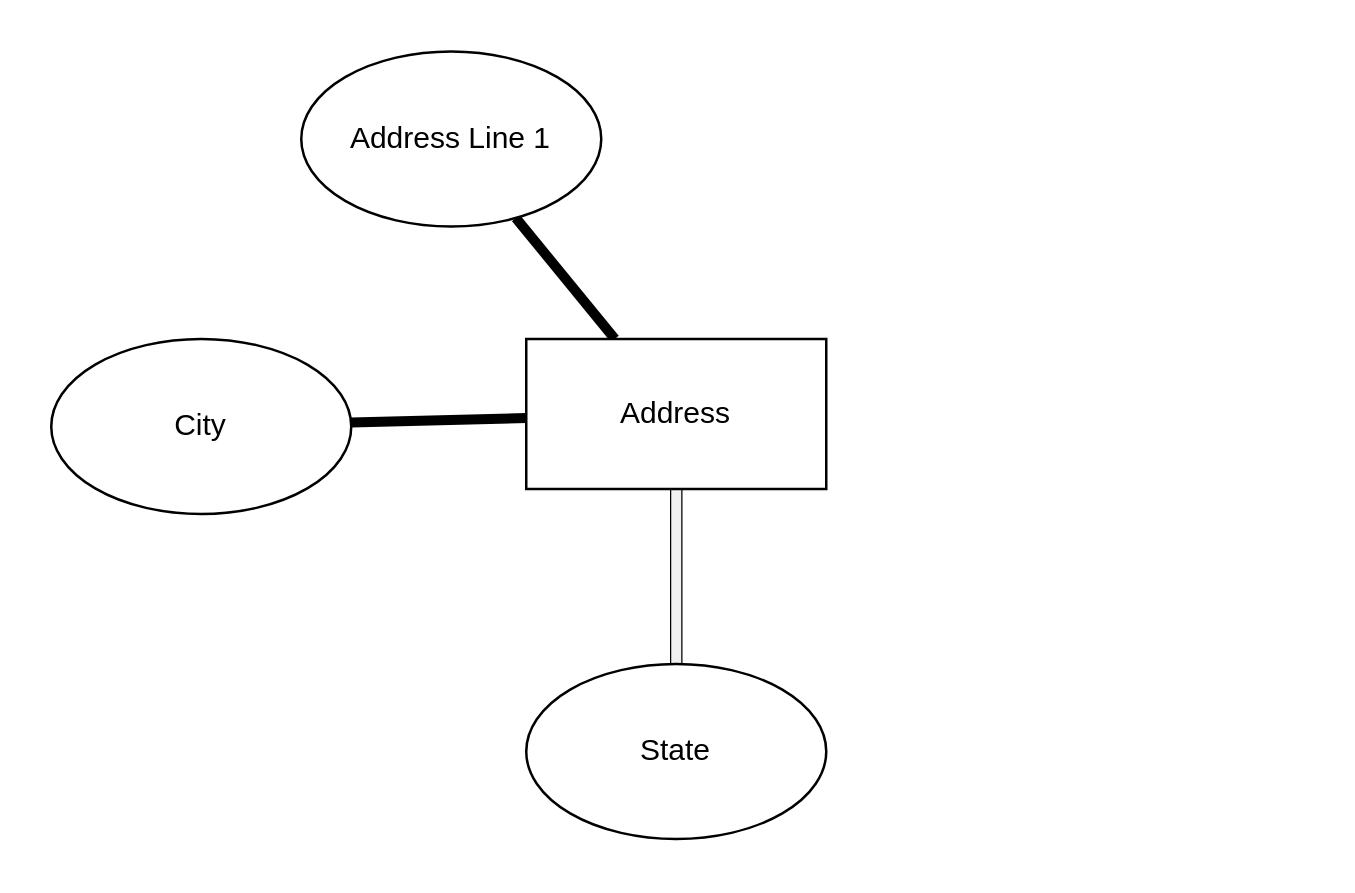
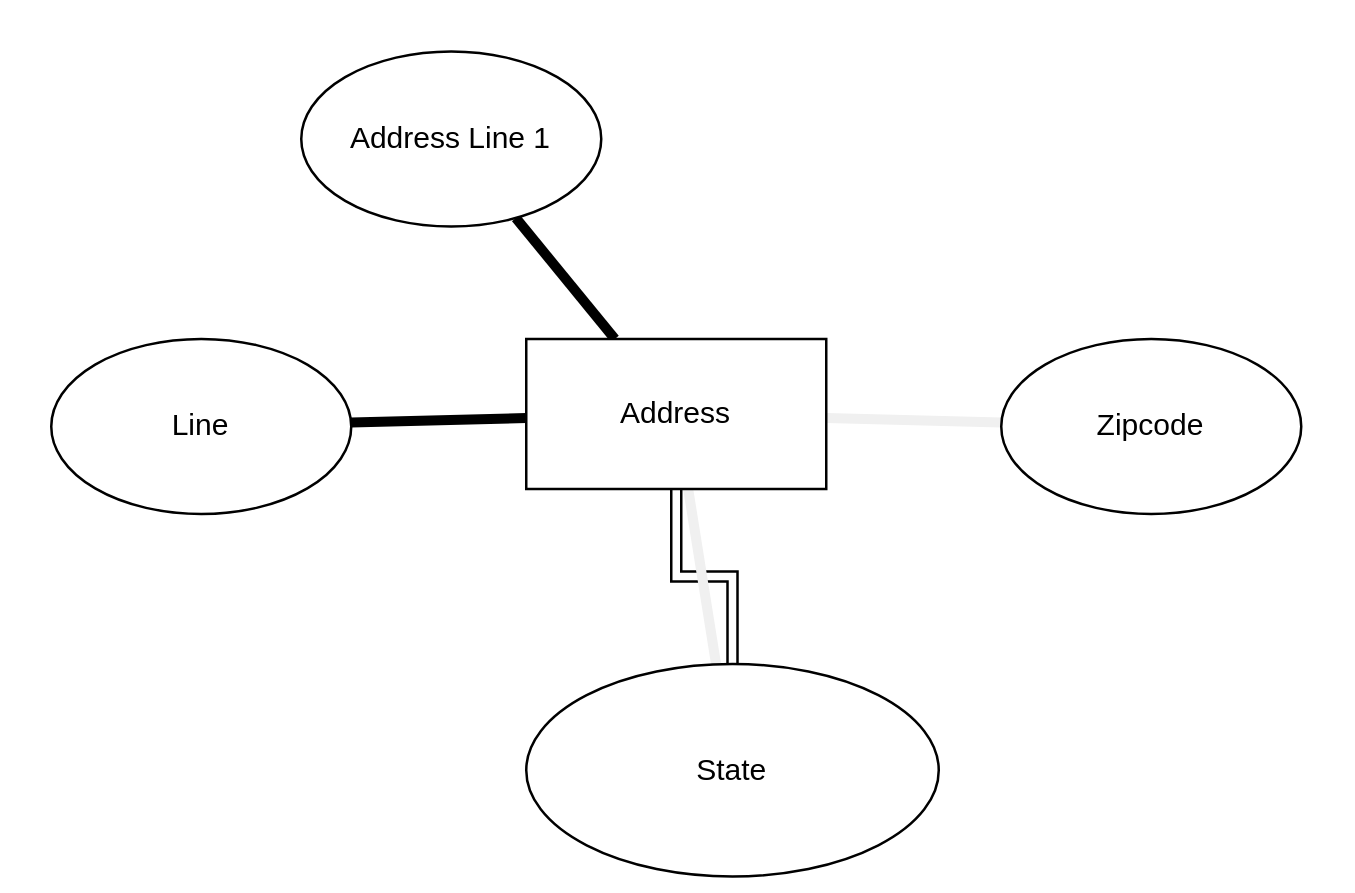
  <mxCell id="0" />
  <mxCell id="1" parent="0" />
  <mxCell id="2" value="" style="rounded=0;orthogonalLoop=1;jettySize=auto;html=1;endArrow=none;endFill=0;strokeWidth=4;" edge="1" parent="1" source="7" target="11"><mxGeometry relative="1" as="geometry" /></mxCell>
  <mxCell id="3" value="" style="rounded=0;orthogonalLoop=1;jettySize=auto;html=1;endArrow=none;endFill=0;strokeWidth=4;" edge="1" parent="1" source="7" target="8"><mxGeometry relative="1" as="geometry" /></mxCell>
+ <mxCell id="4" value="" style="rounded=0;orthogonalLoop=1;jettySize=auto;html=1;endArrow=none;endFill=0;strokeColor=#F0F0F0;strokeWidth=4;" edge="1" parent="1" source="7" target="9"><mxGeometry relative="1" as="geometry" /></mxCell>
  <mxCell id="5" value="" style="edgeStyle=orthogonalEdgeStyle;rounded=0;orthogonalLoop=1;jettySize=auto;html=1;endArrow=none;endFill=0;shape=link;" edge="1" parent="1" source="7" target="10"><mxGeometry relative="1" as="geometry" /></mxCell>
  <mxCell id="6" value="" style="edgeStyle=none;rounded=0;orthogonalLoop=1;jettySize=auto;html=1;endArrow=none;endFill=0;strokeColor=#F0F0F0;strokeWidth=4;" edge="1" parent="1" source="7" target="10"><mxGeometry relative="1" as="geometry" /></mxCell>
  <mxCell id="7" value="Address" style="rounded=0;whiteSpace=wrap;html=1;" vertex="1" parent="1"><mxGeometry x="210" y="135" width="120" height="60" as="geometry" /></mxCell>
  <mxCell id="8" value="Address Line 1" style="ellipse;whiteSpace=wrap;html=1;" vertex="1" parent="1"><mxGeometry x="120" y="20" width="120" height="70" as="geometry" /></mxCell>
- <mxCell id="10" value="State" style="ellipse;whiteSpace=wrap;html=1;" vertex="1" parent="1"><mxGeometry x="210" y="265" width="120" height="70" as="geometry" /></mxCell>
- <mxCell id="11" value="City" style="ellipse;whiteSpace=wrap;html=1;" vertex="1" parent="1"><mxGeometry x="20" y="135" width="120" height="70" as="geometry" /></mxCell>
+ <mxCell id="9" value="Zipcode" style="ellipse;whiteSpace=wrap;html=1;" vertex="1" parent="1"><mxGeometry x="400" y="135" width="120" height="70" as="geometry" /></mxCell>
+ <mxCell id="10" value="State" style="ellipse;whiteSpace=wrap;html=1;" vertex="1" parent="1"><mxGeometry x="210" y="265" width="165" height="85" as="geometry" /></mxCell>
+ <mxCell id="11" value="Line" style="ellipse;whiteSpace=wrap;html=1;" vertex="1" parent="1"><mxGeometry x="20" y="135" width="120" height="70" as="geometry" /></mxCell>
